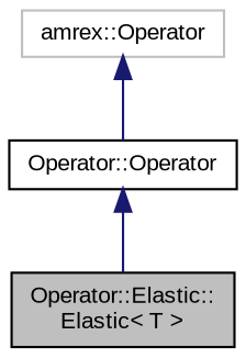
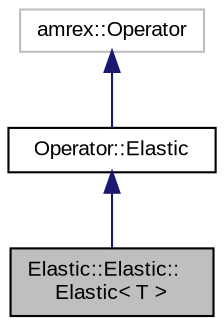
  digraph {
    fontname="Liberation Sans"
    node [color=black fillcolor=white fontname="Liberation Sans" fontsize=10 shape=record style=filled]
    edge [color=midnightblue dir=back fontname="Liberation Sans" fontsize=10 labelfontname=Helvetica labelfontsize=10 style=solid]
-   n1 [fillcolor=grey75 fontcolor=black height=0.2 label="Operator::Elastic::\lElastic\< T \>" width=0.4]
-   n2 [height=0.2 label="Operator::Operator" width=0.4]
+   n1 [fillcolor=grey75 fontcolor=black height=0.2 label="Elastic::Elastic::\lElastic\< T \>" width=0.4]
+   n2 [height=0.2 label="Operator::Elastic" width=0.4]
    n3 [color=grey75 height=0.2 label="amrex::Operator" width=0.4]
    n2 -> n1
    n3 -> n2
  }
